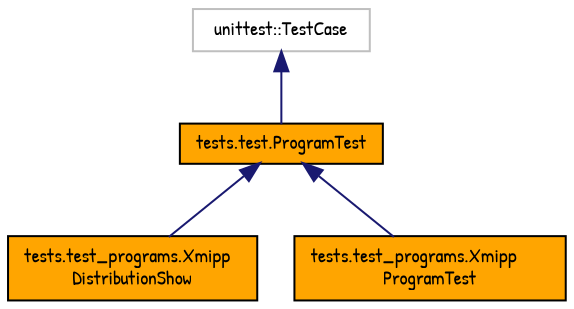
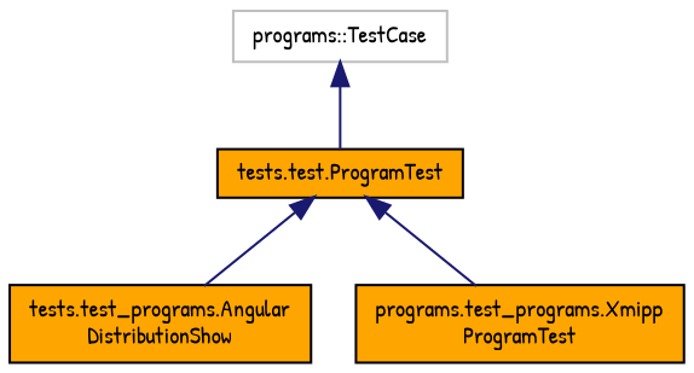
  digraph {
    fontname="Patrick Hand"
    node [color=black fillcolor=orange fontname="Patrick Hand" fontsize=10 shape=record style=filled]
    edge [color=midnightblue dir=back fontname="Patrick Hand" fontsize=10 labelfontname=Helvetica labelfontsize=10 style=solid]
-   n1 [fontcolor=black height=0.2 label="tests.test_programs.Xmipp\lDistributionShow" width=0.4]
-   n2 [height=0.2 label="tests.test_programs.Xmipp\lProgramTest" width=0.4]
+   n1 [fontcolor=black height=0.2 label="tests.test_programs.Angular\lDistributionShow" width=0.4]
+   n2 [height=0.2 label="programs.test_programs.Xmipp\lProgramTest" width=0.4]
    n3 [height=0.2 label="tests.test.ProgramTest" width=0.4]
-   n4 [color=grey75 fillcolor=white height=0.2 label="unittest::TestCase" width=0.4]
+   n4 [color=grey75 fillcolor=white height=0.2 label="programs::TestCase" width=0.4]
    n3 -> n1
    n3 -> n2
    n4 -> n3
  }
